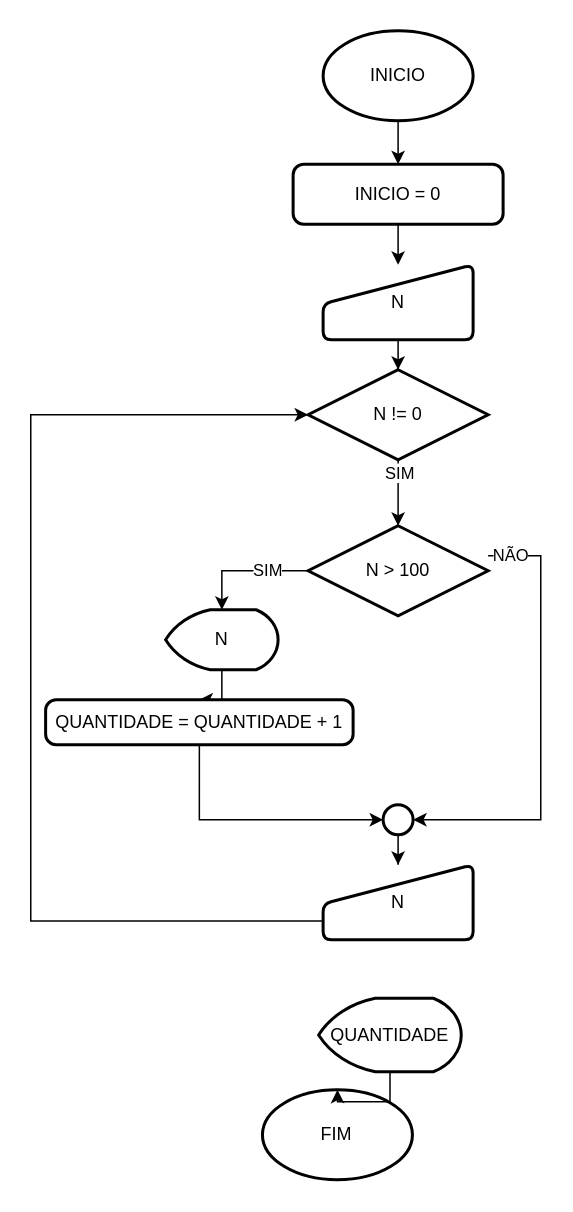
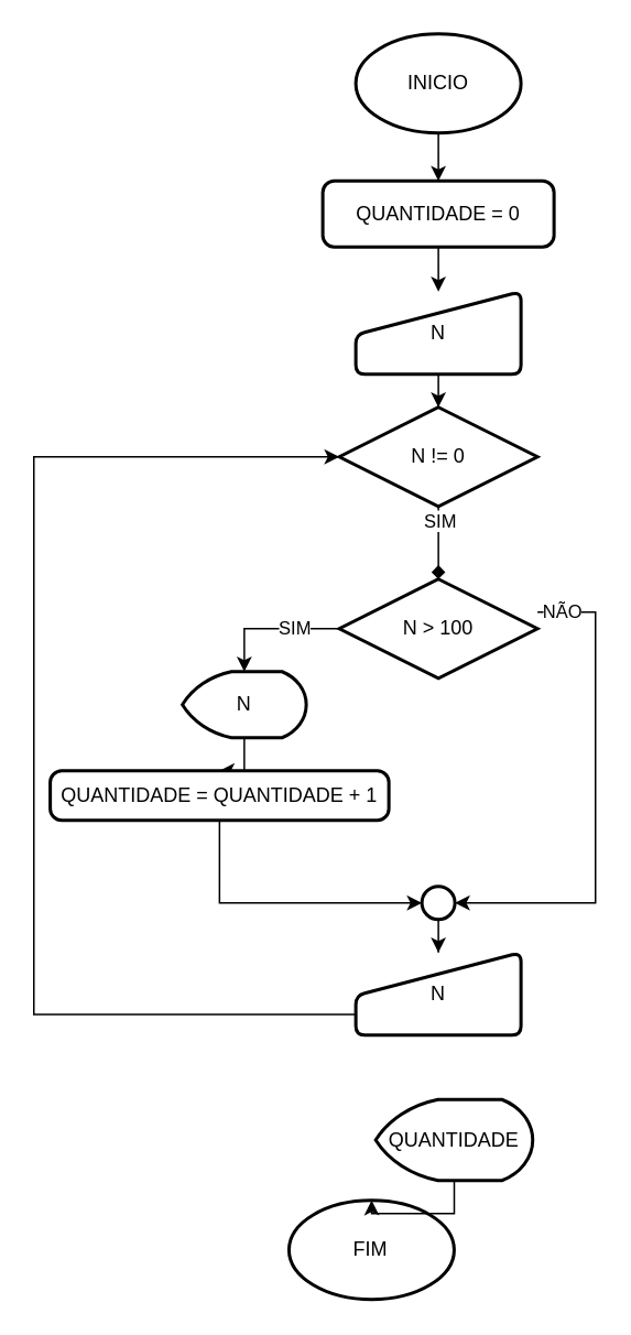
  <mxCell id="0" />
  <mxCell id="1" parent="0" />
  <mxCell id="2" style="edgeStyle=orthogonalEdgeStyle;rounded=0;orthogonalLoop=1;jettySize=auto;html=1;entryX=0.5;entryY=0;entryDx=0;entryDy=0;" edge="1" parent="1" source="3" target="7"><mxGeometry relative="1" as="geometry" /></mxCell>
  <mxCell id="3" value="INICIO" style="strokeWidth=2;html=1;shape=mxgraph.flowchart.start_1;whiteSpace=wrap;" vertex="1" parent="1"><mxGeometry x="214.91" y="20" width="100" height="60" as="geometry" /></mxCell>
  <mxCell id="4" value="FIM" style="strokeWidth=2;html=1;shape=mxgraph.flowchart.start_1;whiteSpace=wrap;" vertex="1" parent="1"><mxGeometry x="174.46" y="726" width="100" height="60" as="geometry" /></mxCell>
  <mxCell id="5" value="N" style="html=1;strokeWidth=2;shape=manualInput;whiteSpace=wrap;rounded=1;size=26;arcSize=11;" vertex="1" parent="1"><mxGeometry x="214.91" y="176" width="100" height="50" as="geometry" /></mxCell>
  <mxCell id="6" style="edgeStyle=orthogonalEdgeStyle;rounded=0;orthogonalLoop=1;jettySize=auto;html=1;entryX=0.5;entryY=0;entryDx=0;entryDy=0;" edge="1" parent="1" source="7" target="5"><mxGeometry relative="1" as="geometry" /></mxCell>
- <mxCell id="7" value="INICIO = 0" style="rounded=1;whiteSpace=wrap;html=1;absoluteArcSize=1;arcSize=14;strokeWidth=2;" vertex="1" parent="1"><mxGeometry x="194.91" y="109" width="140" height="40" as="geometry" /></mxCell>
+ <mxCell id="7" value="QUANTIDADE = 0" style="rounded=1;whiteSpace=wrap;html=1;absoluteArcSize=1;arcSize=14;strokeWidth=2;" vertex="1" parent="1"><mxGeometry x="194.91" y="109" width="140" height="40" as="geometry" /></mxCell>
  <mxCell id="8" value="N != 0" style="strokeWidth=2;html=1;shape=mxgraph.flowchart.decision;whiteSpace=wrap;" vertex="1" parent="1"><mxGeometry x="204.91" y="246" width="120" height="60" as="geometry" /></mxCell>
  <mxCell id="9" value="N &amp;gt; 100" style="strokeWidth=2;html=1;shape=mxgraph.flowchart.decision;whiteSpace=wrap;" vertex="1" parent="1"><mxGeometry x="204.91" y="350" width="120" height="60" as="geometry" /></mxCell>
  <mxCell id="10" style="edgeStyle=orthogonalEdgeStyle;rounded=0;orthogonalLoop=1;jettySize=auto;html=1;" edge="1" parent="1" source="11" target="12"><mxGeometry relative="1" as="geometry" /></mxCell>
  <mxCell id="11" value="N" style="strokeWidth=2;html=1;shape=mxgraph.flowchart.display;whiteSpace=wrap;" vertex="1" parent="1"><mxGeometry x="109.91" y="406" width="75" height="40" as="geometry" /></mxCell>
  <mxCell id="12" value="QUANTIDADE = QUANTIDADE + 1" style="rounded=1;whiteSpace=wrap;html=1;absoluteArcSize=1;arcSize=14;strokeWidth=2;" vertex="1" parent="1"><mxGeometry x="29.91" y="466" width="205" height="30" as="geometry" /></mxCell>
  <mxCell id="13" style="edgeStyle=orthogonalEdgeStyle;rounded=0;orthogonalLoop=1;jettySize=auto;html=1;entryX=0.5;entryY=0;entryDx=0;entryDy=0;" edge="1" parent="1" source="14" target="16"><mxGeometry relative="1" as="geometry" /></mxCell>
  <mxCell id="14" value="" style="strokeWidth=2;html=1;shape=mxgraph.flowchart.start_2;whiteSpace=wrap;" vertex="1" parent="1"><mxGeometry x="254.91" y="536" width="20" height="20" as="geometry" /></mxCell>
- <mxCell id="15" value="QUANTIDADE" style="strokeWidth=2;html=1;shape=mxgraph.flowchart.display;whiteSpace=wrap;" vertex="1" parent="1"><mxGeometry x="211.91" y="665" width="95.09" height="49" as="geometry" /></mxCell>
+ <mxCell id="15" value="QUANTIDADE" style="strokeWidth=2;html=1;shape=mxgraph.flowchart.display;whiteSpace=wrap;" vertex="1" parent="1"><mxGeometry x="226.91" y="665" width="95.09" height="49" as="geometry" /></mxCell>
  <mxCell id="16" value="N" style="html=1;strokeWidth=2;shape=manualInput;whiteSpace=wrap;rounded=1;size=26;arcSize=11;" vertex="1" parent="1"><mxGeometry x="214.91" y="576" width="100" height="50" as="geometry" /></mxCell>
  <mxCell id="17" style="edgeStyle=orthogonalEdgeStyle;rounded=0;orthogonalLoop=1;jettySize=auto;html=1;entryX=0.5;entryY=0;entryDx=0;entryDy=0;entryPerimeter=0;" edge="1" parent="1" source="5" target="8"><mxGeometry relative="1" as="geometry" /></mxCell>
- <mxCell id="18" style="edgeStyle=orthogonalEdgeStyle;rounded=0;orthogonalLoop=1;jettySize=auto;html=1;entryX=0.5;entryY=0;entryDx=0;entryDy=0;entryPerimeter=0;" edge="1" parent="1" source="8" target="9"><mxGeometry relative="1" as="geometry" /></mxCell>
+ <mxCell id="18" style="edgeStyle=orthogonalEdgeStyle;rounded=0;orthogonalLoop=1;jettySize=auto;html=1;entryX=0.5;entryY=0;entryDx=0;entryDy=0;entryPerimeter=0;endArrow=diamond;" edge="1" parent="1" source="8" target="9"><mxGeometry relative="1" as="geometry" /></mxCell>
  <mxCell id="19" value="SIM" style="edgeLabel;html=1;align=center;verticalAlign=middle;resizable=0;points=[];" vertex="1" connectable="0" parent="18"><mxGeometry x="-0.637" y="1" relative="1" as="geometry"><mxPoint as="offset" /></mxGeometry></mxCell>
  <mxCell id="20" style="edgeStyle=orthogonalEdgeStyle;rounded=0;orthogonalLoop=1;jettySize=auto;html=1;entryX=0.5;entryY=0;entryDx=0;entryDy=0;entryPerimeter=0;" edge="1" parent="1" source="9" target="11"><mxGeometry relative="1" as="geometry" /></mxCell>
  <mxCell id="21" value="SIM" style="edgeLabel;html=1;align=center;verticalAlign=middle;resizable=0;points=[];" vertex="1" connectable="0" parent="20"><mxGeometry x="-0.345" y="-1" relative="1" as="geometry"><mxPoint as="offset" /></mxGeometry></mxCell>
  <mxCell id="22" style="edgeStyle=orthogonalEdgeStyle;rounded=0;orthogonalLoop=1;jettySize=auto;html=1;entryX=0;entryY=0.5;entryDx=0;entryDy=0;entryPerimeter=0;exitX=0.5;exitY=1;exitDx=0;exitDy=0;" edge="1" parent="1" source="12" target="14"><mxGeometry relative="1" as="geometry" /></mxCell>
  <mxCell id="23" style="edgeStyle=orthogonalEdgeStyle;rounded=0;orthogonalLoop=1;jettySize=auto;html=1;entryX=1;entryY=0.5;entryDx=0;entryDy=0;entryPerimeter=0;" edge="1" parent="1" source="9" target="14"><mxGeometry relative="1" as="geometry"><Array as="points"><mxPoint x="360" y="370" /><mxPoint x="360" y="546" /></Array></mxGeometry></mxCell>
  <mxCell id="24" value="NÃO" style="edgeLabel;html=1;align=center;verticalAlign=middle;resizable=0;points=[];" vertex="1" connectable="0" parent="23"><mxGeometry x="-0.9" y="1" relative="1" as="geometry"><mxPoint as="offset" /></mxGeometry></mxCell>
  <mxCell id="25" style="edgeStyle=orthogonalEdgeStyle;rounded=0;orthogonalLoop=1;jettySize=auto;html=1;entryX=0;entryY=0.5;entryDx=0;entryDy=0;entryPerimeter=0;exitX=0;exitY=0.75;exitDx=0;exitDy=0;" edge="1" parent="1" source="16" target="8"><mxGeometry relative="1" as="geometry"><Array as="points"><mxPoint x="20" y="613" /><mxPoint x="20" y="276" /></Array></mxGeometry></mxCell>
  <mxCell id="26" style="edgeStyle=orthogonalEdgeStyle;rounded=0;orthogonalLoop=1;jettySize=auto;html=1;entryX=0.5;entryY=0;entryDx=0;entryDy=0;entryPerimeter=0;" edge="1" parent="1" source="15" target="4"><mxGeometry relative="1" as="geometry" /></mxCell>
